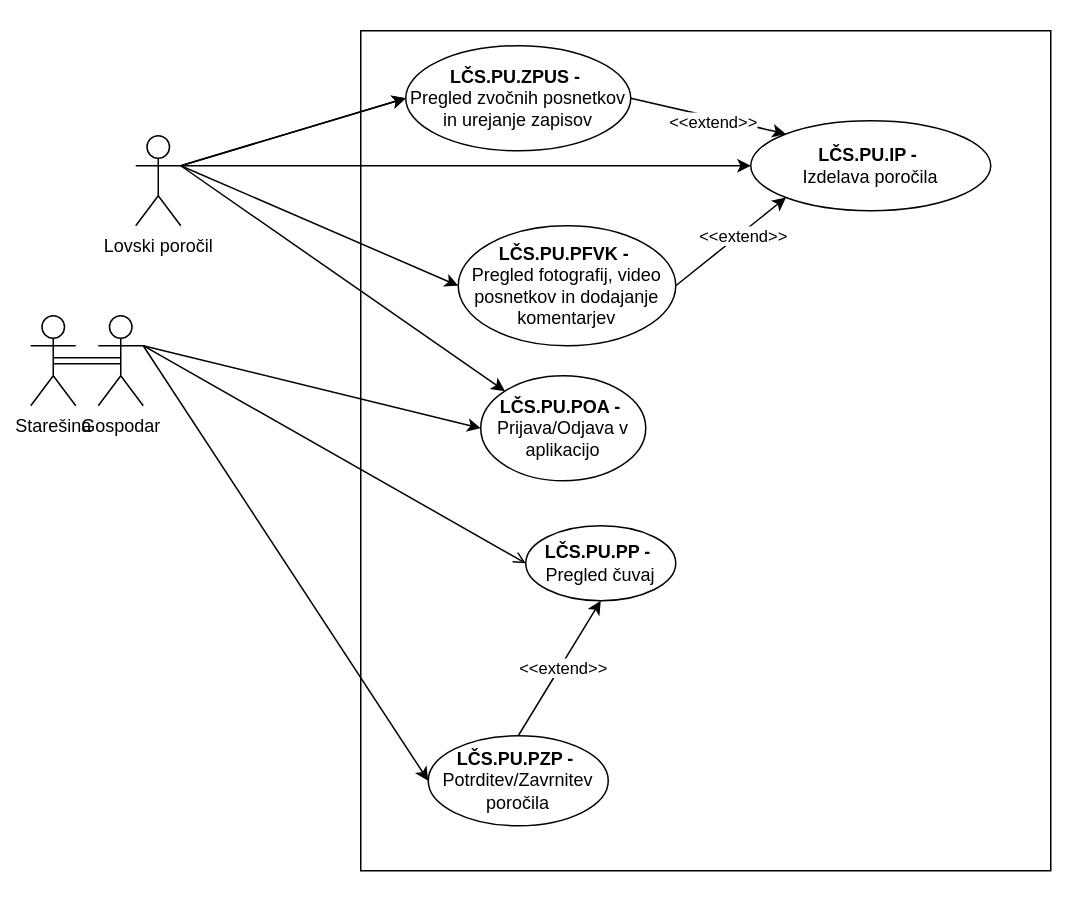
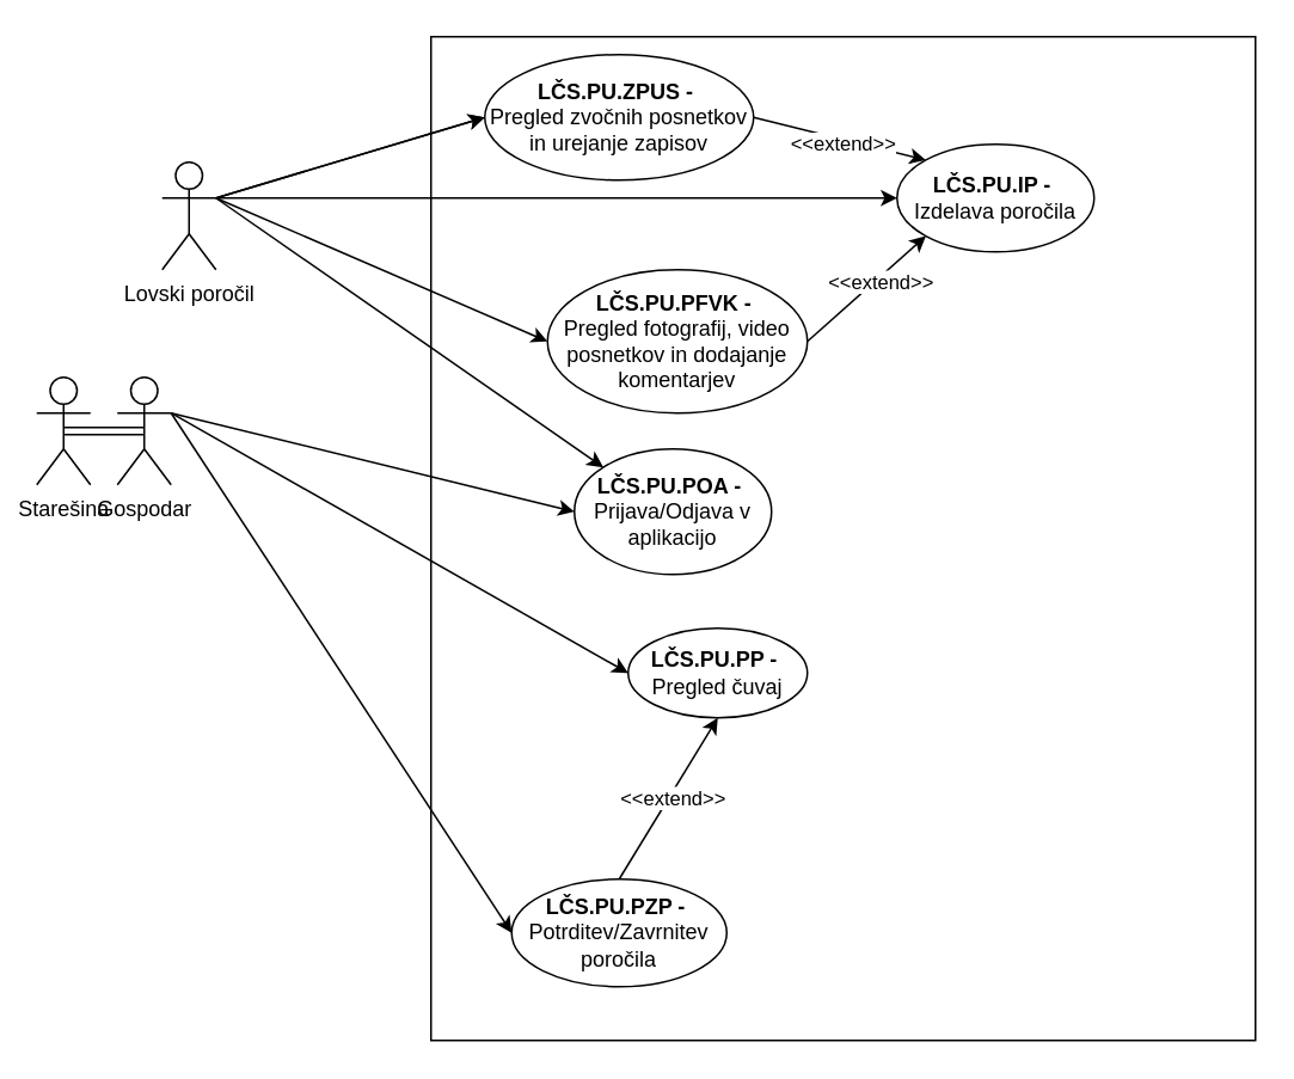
  <mxCell id="0" />
  <mxCell id="1" parent="0" />
  <mxCell id="2" value="" style="rounded=0;whiteSpace=wrap;html=1;" parent="1" vertex="1"><mxGeometry x="240" y="20" width="460" height="560" as="geometry" /></mxCell>
  <mxCell id="3" value="Lovski poročil" style="shape=umlActor;verticalLabelPosition=bottom;verticalAlign=top;html=1;outlineConnect=0;" parent="1" vertex="1"><mxGeometry x="90" y="90" width="30" height="60" as="geometry" /></mxCell>
  <mxCell id="4" value="Starešina" style="shape=umlActor;verticalLabelPosition=bottom;verticalAlign=top;html=1;outlineConnect=0;" parent="1" vertex="1"><mxGeometry x="20" y="210" width="30" height="60" as="geometry" /></mxCell>
  <mxCell id="5" value="Gospodar" style="shape=umlActor;verticalLabelPosition=bottom;verticalAlign=top;html=1;outlineConnect=0;" parent="1" vertex="1"><mxGeometry x="65" y="210" width="30" height="60" as="geometry" /></mxCell>
- <mxCell id="6" value="&lt;div&gt;&lt;b&gt;LČS.PU.IP -&amp;nbsp;&lt;/b&gt;&lt;/div&gt;Izdelava poročila" style="ellipse;whiteSpace=wrap;html=1;" parent="1" vertex="1"><mxGeometry x="500" y="80" width="160" height="60" as="geometry" /></mxCell>
+ <mxCell id="6" value="&lt;div&gt;&lt;b&gt;LČS.PU.IP -&amp;nbsp;&lt;/b&gt;&lt;/div&gt;Izdelava poročila" style="ellipse;whiteSpace=wrap;html=1;" parent="1" vertex="1"><mxGeometry x="500" y="80" width="110" height="60" as="geometry" /></mxCell>
  <mxCell id="7" value="" style="endArrow=classic;html=1;rounded=0;exitX=1;exitY=0.333;exitDx=0;exitDy=0;exitPerimeter=0;entryX=0;entryY=0.5;entryDx=0;entryDy=0;" parent="1" source="3" target="6" edge="1"><mxGeometry width="50" height="50" relative="1" as="geometry"><mxPoint x="430" y="320" as="sourcePoint" /><mxPoint x="480" y="270" as="targetPoint" /></mxGeometry></mxCell>
  <mxCell id="8" value="&lt;div&gt;&lt;b&gt;LČS.PU.PP -&amp;nbsp;&lt;/b&gt;&lt;/div&gt;Pregled čuvaj" style="ellipse;whiteSpace=wrap;html=1;" parent="1" vertex="1"><mxGeometry x="350" y="350" width="100" height="50" as="geometry" /></mxCell>
- <mxCell id="9" value="" style="endArrow=open;html=1;rounded=0;exitX=1;exitY=0.333;exitDx=0;exitDy=0;exitPerimeter=0;entryX=0;entryY=0.5;entryDx=0;entryDy=0;" parent="1" source="5" target="8" edge="1"><mxGeometry width="50" height="50" relative="1" as="geometry"><mxPoint x="430" y="320" as="sourcePoint" /><mxPoint x="480" y="270" as="targetPoint" /></mxGeometry></mxCell>
+ <mxCell id="9" value="" style="endArrow=classic;html=1;rounded=0;exitX=1;exitY=0.333;exitDx=0;exitDy=0;exitPerimeter=0;entryX=0;entryY=0.5;entryDx=0;entryDy=0;" parent="1" source="5" target="8" edge="1"><mxGeometry width="50" height="50" relative="1" as="geometry"><mxPoint x="430" y="320" as="sourcePoint" /><mxPoint x="480" y="270" as="targetPoint" /></mxGeometry></mxCell>
  <mxCell id="10" value="&lt;div&gt;&lt;b&gt;LČS.PU.PZP -&amp;nbsp;&lt;/b&gt;&lt;/div&gt;Potrditev/Zavrnitev poročila" style="ellipse;whiteSpace=wrap;html=1;" parent="1" vertex="1"><mxGeometry x="285" y="490" width="120" height="60" as="geometry" /></mxCell>
  <mxCell id="11" value="" style="endArrow=classic;html=1;rounded=0;exitX=1;exitY=0.333;exitDx=0;exitDy=0;exitPerimeter=0;entryX=0;entryY=0.5;entryDx=0;entryDy=0;" parent="1" source="5" target="10" edge="1"><mxGeometry width="50" height="50" relative="1" as="geometry"><mxPoint x="130" y="360" as="sourcePoint" /><mxPoint x="346" y="267" as="targetPoint" /></mxGeometry></mxCell>
  <mxCell id="12" value="&lt;div&gt;&lt;b&gt;LČS.PU.POA -&amp;nbsp;&lt;/b&gt;&lt;/div&gt;Prijava/Odjava v aplikacijo" style="ellipse;whiteSpace=wrap;html=1;" parent="1" vertex="1"><mxGeometry x="320" y="250" width="110" height="70" as="geometry" /></mxCell>
  <mxCell id="13" value="" style="endArrow=classic;html=1;rounded=0;entryX=0;entryY=0;entryDx=0;entryDy=0;" parent="1" target="12" edge="1"><mxGeometry width="50" height="50" relative="1" as="geometry"><mxPoint x="120" y="110" as="sourcePoint" /><mxPoint x="350" y="200" as="targetPoint" /></mxGeometry></mxCell>
  <mxCell id="14" value="&lt;div&gt;&lt;b&gt;LČS.PU.PFVK -&amp;nbsp;&lt;/b&gt;&lt;/div&gt;Pregled fotografij, video posnetkov in dodajanje komentarjev" style="ellipse;whiteSpace=wrap;html=1;" parent="1" vertex="1"><mxGeometry x="305" y="150" width="145" height="80" as="geometry" /></mxCell>
  <mxCell id="15" value="" style="endArrow=classic;html=1;rounded=0;exitX=1;exitY=0.333;exitDx=0;exitDy=0;exitPerimeter=0;entryX=0;entryY=0.5;entryDx=0;entryDy=0;" parent="1" source="3" target="14" edge="1"><mxGeometry width="50" height="50" relative="1" as="geometry"><mxPoint x="430" y="320" as="sourcePoint" /><mxPoint x="480" y="270" as="targetPoint" /></mxGeometry></mxCell>
  <mxCell id="16" value="" style="endArrow=classic;html=1;rounded=0;exitX=1;exitY=0.333;exitDx=0;exitDy=0;exitPerimeter=0;entryX=0;entryY=0.5;entryDx=0;entryDy=0;" parent="1" source="3" target="18" edge="1"><mxGeometry width="50" height="50" relative="1" as="geometry"><mxPoint x="430" y="320" as="sourcePoint" /><mxPoint x="480" y="270" as="targetPoint" /></mxGeometry></mxCell>
  <mxCell id="17" value="" style="endArrow=classic;html=1;rounded=0;exitX=1;exitY=0.333;exitDx=0;exitDy=0;exitPerimeter=0;entryX=0;entryY=0.5;entryDx=0;entryDy=0;" parent="1" source="3" target="18" edge="1"><mxGeometry width="50" height="50" relative="1" as="geometry"><mxPoint x="120" y="110" as="sourcePoint" /><mxPoint x="490" y="55" as="targetPoint" /></mxGeometry></mxCell>
  <mxCell id="18" value="&lt;div&gt;&lt;b&gt;LČS.PU.ZPUS -&amp;nbsp;&lt;/b&gt;&lt;/div&gt;Pregled zvočnih posnetkov in urejanje zapisov" style="ellipse;whiteSpace=wrap;html=1;" parent="1" vertex="1"><mxGeometry x="270" y="30" width="150" height="70" as="geometry" /></mxCell>
  <mxCell id="19" value="" style="endArrow=classic;html=1;rounded=0;exitX=1;exitY=0.333;exitDx=0;exitDy=0;exitPerimeter=0;entryX=0;entryY=0.5;entryDx=0;entryDy=0;" parent="1" source="5" target="12" edge="1"><mxGeometry width="50" height="50" relative="1" as="geometry"><mxPoint x="510" y="320" as="sourcePoint" /><mxPoint x="560" y="270" as="targetPoint" /></mxGeometry></mxCell>
  <mxCell id="20" value="" style="endArrow=classic;html=1;rounded=0;exitX=1;exitY=0.5;exitDx=0;exitDy=0;entryX=0;entryY=0;entryDx=0;entryDy=0;" parent="1" source="18" target="6" edge="1"><mxGeometry width="50" height="50" relative="1" as="geometry"><mxPoint x="430" y="320" as="sourcePoint" /><mxPoint x="480" y="270" as="targetPoint" /></mxGeometry></mxCell>
  <mxCell id="21" value="&amp;lt;&amp;lt;extend&amp;gt;&amp;gt;" style="edgeLabel;html=1;align=center;verticalAlign=middle;resizable=0;points=[];" parent="20" vertex="1" connectable="0"><mxGeometry x="0.181" y="-2" relative="1" as="geometry"><mxPoint x="-6" y="-1" as="offset" /></mxGeometry></mxCell>
  <mxCell id="22" value="" style="endArrow=classic;html=1;rounded=0;exitX=1;exitY=0.5;exitDx=0;exitDy=0;entryX=0;entryY=1;entryDx=0;entryDy=0;" parent="1" source="14" target="6" edge="1"><mxGeometry width="50" height="50" relative="1" as="geometry"><mxPoint x="380" y="70" as="sourcePoint" /><mxPoint x="503" y="97" as="targetPoint" /></mxGeometry></mxCell>
  <mxCell id="23" value="&amp;lt;&amp;lt;extend&amp;gt;&amp;gt;" style="edgeLabel;html=1;align=center;verticalAlign=middle;resizable=0;points=[];" parent="22" vertex="1" connectable="0"><mxGeometry x="0.181" y="-2" relative="1" as="geometry"><mxPoint as="offset" /></mxGeometry></mxCell>
  <mxCell id="24" value="" style="endArrow=classic;html=1;rounded=0;exitX=0.5;exitY=0;exitDx=0;exitDy=0;entryX=0.5;entryY=1;entryDx=0;entryDy=0;" parent="1" source="10" target="8" edge="1"><mxGeometry width="50" height="50" relative="1" as="geometry"><mxPoint x="430" y="320" as="sourcePoint" /><mxPoint x="480" y="270" as="targetPoint" /></mxGeometry></mxCell>
  <mxCell id="25" value="&amp;lt;&amp;lt;extend&amp;gt;&amp;gt;" style="edgeLabel;html=1;align=center;verticalAlign=middle;resizable=0;points=[];" parent="24" vertex="1" connectable="0"><mxGeometry x="0.022" y="-1" relative="1" as="geometry"><mxPoint as="offset" /></mxGeometry></mxCell>
  <mxCell id="26" style="edgeStyle=orthogonalEdgeStyle;shape=link;rounded=0;orthogonalLoop=1;jettySize=auto;html=1;exitX=0.5;exitY=0.5;exitDx=0;exitDy=0;exitPerimeter=0;entryX=0.5;entryY=0.5;entryDx=0;entryDy=0;entryPerimeter=0;" parent="1" source="4" target="5" edge="1"><mxGeometry relative="1" as="geometry" /></mxCell>
